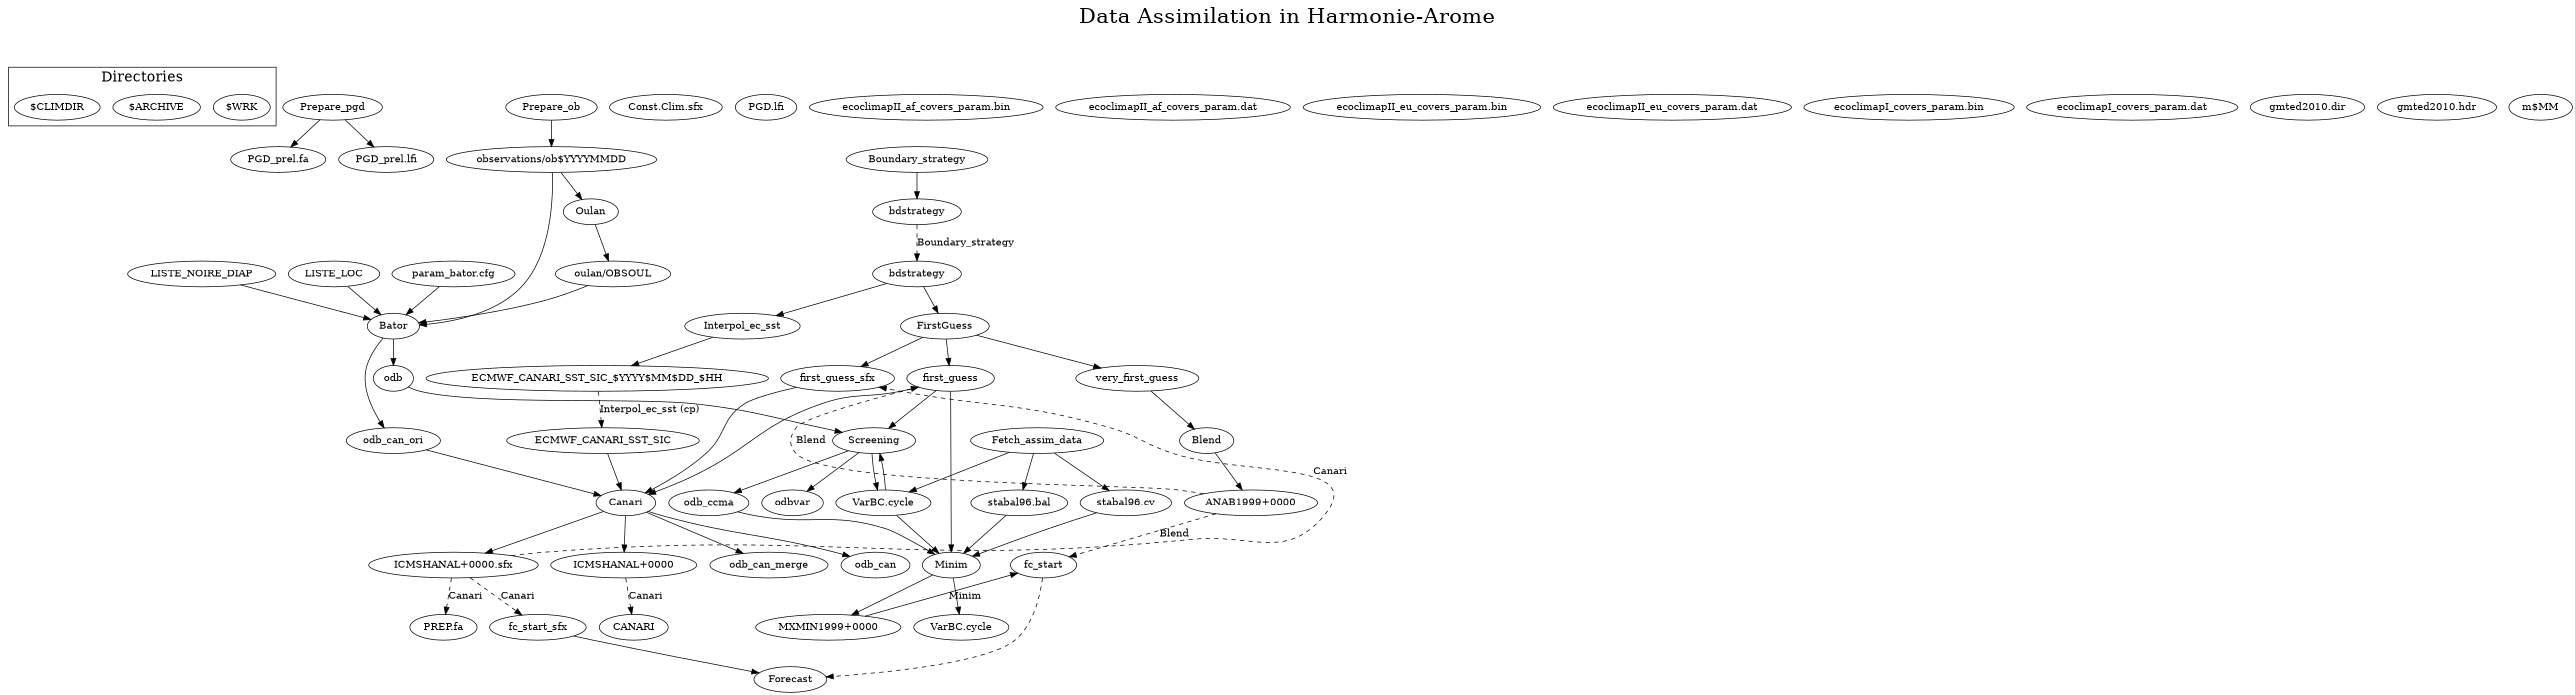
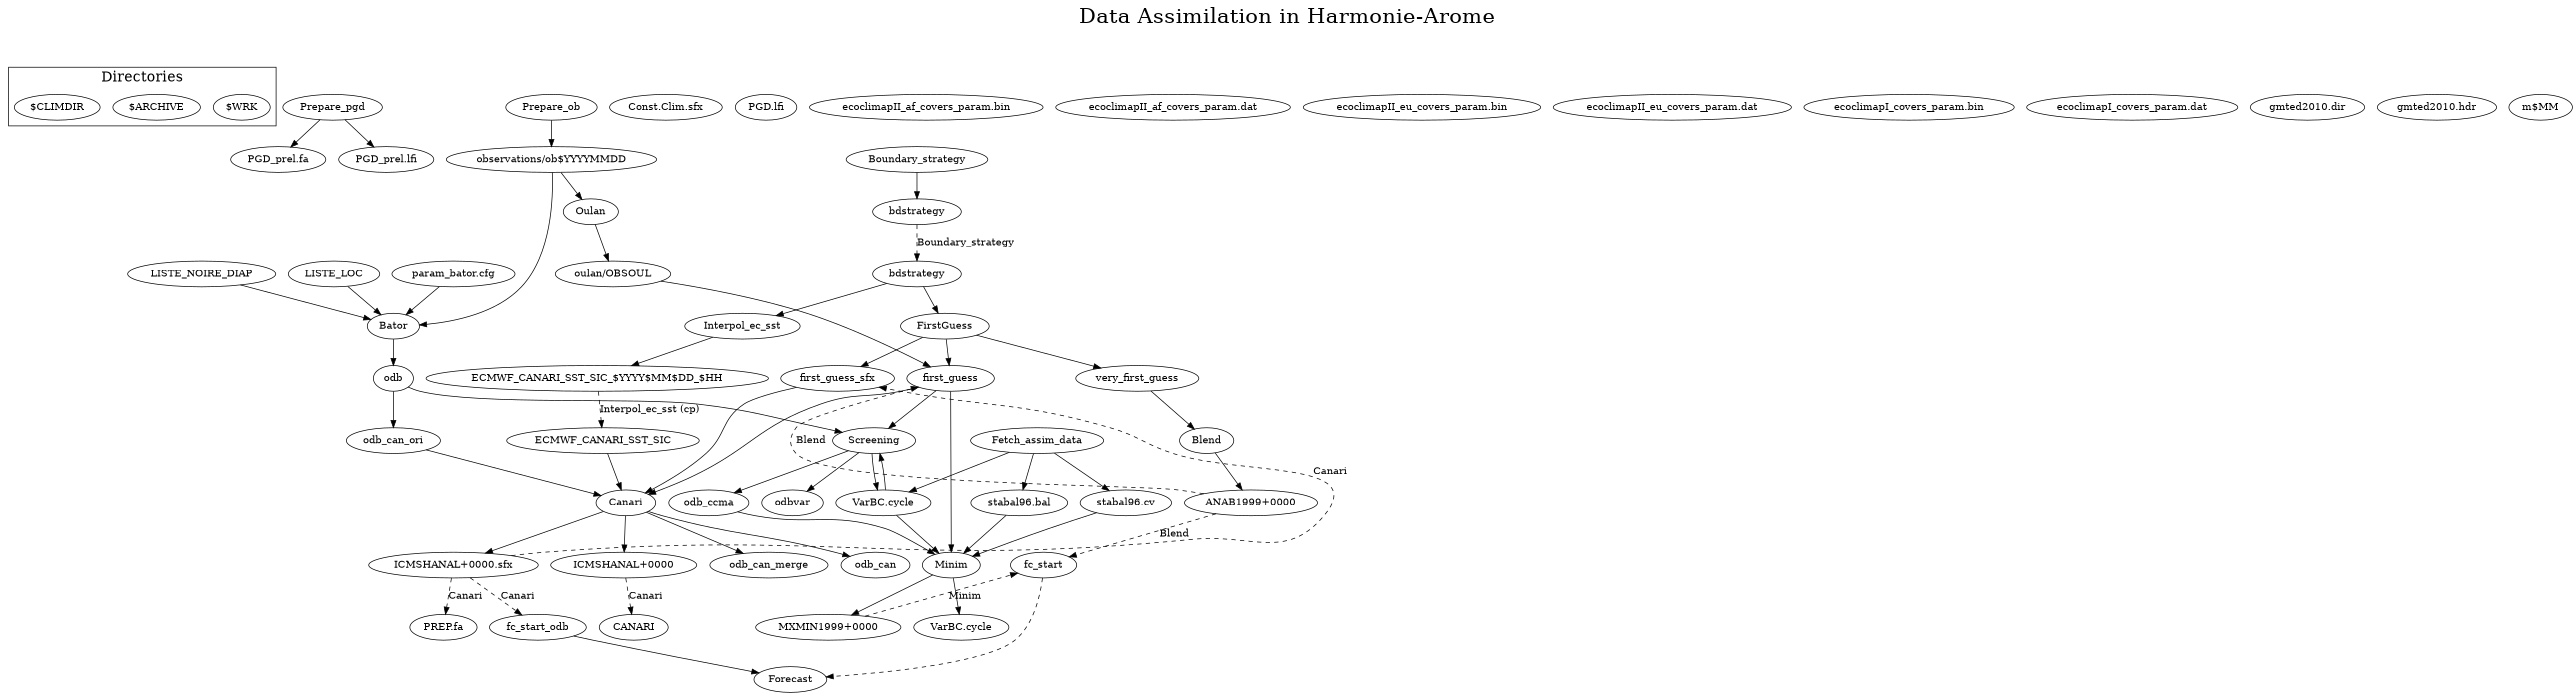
  digraph {
    fontsize=30
    label="Data Assimilation in Harmonie-Arome"
    labelloc=t
    rank=min
    node [type=WRKfile]
    n1 [label="$WRK"]
    n2 [label="$ARCHIVE" type=ARCHIVEfile]
    n3 [label="$CLIMDIR" type=CLIMATEfile]
    Prepare_pgd [type=ecflowtask]
    n5 [label="PGD_prel.fa" type=CLIMATEfile]
    n6 [label="PGD_prel.lfi" type=CLIMATEfile]
    Prepare_ob [type=ecflowtask]
    n8 [label="observations/ob$YYYYMMDD"]
    Bator [type=ecflowtask]
    Oulan [type=ecflowtask]
    Boundary_strategy [script="Boundary_strategy.pl" type=ecflowtask]
    n12 [label=bdstrategy type=ARCHIVEfile]
    bdstrategy
    odb
    odb_can_ori
    Screening [type=ecflowtask]
    Canari [type=ecflowtask]
    n18 [label="oulan/OBSOUL"]
    FirstGuess [type=ecflowtask]
    first_guess
    very_first_guess
    first_guess_sfx
    Minim [type=ecflowtask]
    Blend [type=ecflowtask]
    Fetch_assim_data [type=ecflowtask]
    n26 [label="VarBC.cycle"]
    n27 [label="stabal96.cv" type=CONSTfile]
    n28 [label="stabal96.bal" type=CONSTfile]
    Interpol_ec_sst [type=ecflowtask]
    n30 [label="ECMWF_CANARI_SST_SIC_$YYYY$MM$DD_$HH" type=ARCHIVEfile]
    ECMWF_CANARI_SST_SIC
    n32 [label="ICMSHANAL+0000.sfx" type=ARCHIVEfile]
    n33 [label="ICMSHANAL+0000" type=ARCHIVEfile]
    odb_can_merge
    odb_can
    n36 [label="PREP.fa" type=ARCHIVEfile]
-   fc_start_sfx
+   fc_start_sfx [label=fc_start_odb]
    CANARI
    odb_ccma
    odbvar
    n41 [label="MXMIN1999+0000" type=ARCHIVEfile]
    n42 [label="VarBC.cycle" type=ARCHIVEfile]
    fc_start
    n44 [label="ANAB1999+0000" type=ARCHIVEfile]
    Forecast [type=ecflowtask]
    n46 [label="Const.Clim.sfx" type=CLIMATEfile]
    n47 [label="PGD.lfi" type=CLIMATEfile]
    n48 [label="ecoclimapII_af_covers_param.bin" type=CLIMATEfile]
    n49 [label="ecoclimapII_af_covers_param.dat" type=CLIMATEfile]
    n50 [label="ecoclimapII_eu_covers_param.bin" type=CLIMATEfile]
    n51 [label="ecoclimapII_eu_covers_param.dat" type=CLIMATEfile]
    n52 [label="ecoclimapI_covers_param.bin" type=CLIMATEfile]
    n53 [label="ecoclimapI_covers_param.dat" type=CLIMATEfile]
    n54 [label="gmted2010.dir" type=CLIMATEfile]
    n55 [label="gmted2010.hdr" type=CLIMATEfile]
    n56 [label="m$MM" type=CLIMATEfile]
    LISTE_NOIRE_DIAP [type=CONSTfile]
    LISTE_LOC [type=CONSTfile]
    n59 [label="param_bator.cfg" type=CONSTfile]
    subgraph cluster_1 {
      fontsize=20
      label=Directories
      n1
      n2
      n3
    }
    Prepare_pgd -> n5
    Prepare_pgd -> n6
    Prepare_ob -> n8
    n8 -> Bator
    n8 -> Oulan
    Bator -> odb
-   Bator -> odb_can_ori
+   odb -> odb_can_ori
    Oulan -> n18
    Boundary_strategy -> n12
    n12 -> bdstrategy [label=Boundary_strategy style=dashed type=staticinput]
    bdstrategy -> FirstGuess
    bdstrategy -> Interpol_ec_sst
    odb -> Screening
    odb_can_ori -> Canari
    Screening -> n26
    Screening -> odb_ccma
    Screening -> odbvar
    Canari -> n32
    Canari -> n33
    Canari -> odb_can_merge
    Canari -> odb_can
-   n18 -> Bator
+   n18 -> first_guess
    FirstGuess -> first_guess
    FirstGuess -> very_first_guess
    FirstGuess -> first_guess_sfx
    first_guess -> Screening
    first_guess -> Canari
    first_guess -> Minim
    very_first_guess -> Blend
    first_guess_sfx -> Canari
    Minim -> n41
    Minim -> n42
    Blend -> n44
    Fetch_assim_data -> n26
    Fetch_assim_data -> n27
    Fetch_assim_data -> n28
    n26 -> Screening
    n26 -> Minim
    n27 -> Minim [type=staticinput]
    n28 -> Minim [type=staticinput]
    Interpol_ec_sst -> n30
    n30 -> ECMWF_CANARI_SST_SIC [label="Interpol_ec_sst (cp)" style=dashed type=staticinput]
    ECMWF_CANARI_SST_SIC -> Canari
    n32 -> first_guess_sfx [constraint=false label=Canari style=dashed type=staticinput]
    n32 -> n36 [label=Canari style=dashed type=staticinput]
    n32 -> fc_start_sfx [label=Canari style=dashed type=staticinput]
    n33 -> CANARI [label=Canari style=dashed type=staticinput]
    fc_start_sfx -> Forecast
    odb_ccma -> Minim
-   n41 -> fc_start [constraint=false label=Minim style=solid type=staticinput]
+   n41 -> fc_start [constraint=false label=Minim style=dashed type=staticinput]
    fc_start -> Forecast [style=dashed]
    n44 -> first_guess [constraint=false label=Blend style=dashed type=staticinput]
    n44 -> fc_start [label=Blend style=dashed type=staticinput]
    LISTE_NOIRE_DIAP -> Bator [type=staticinput]
    LISTE_LOC -> Bator [type=staticinput]
    n59 -> Bator [type=staticinput]
  }
